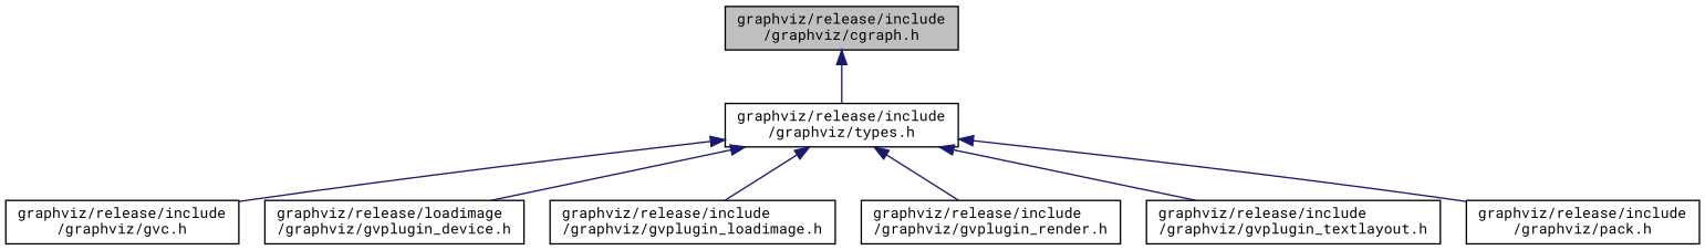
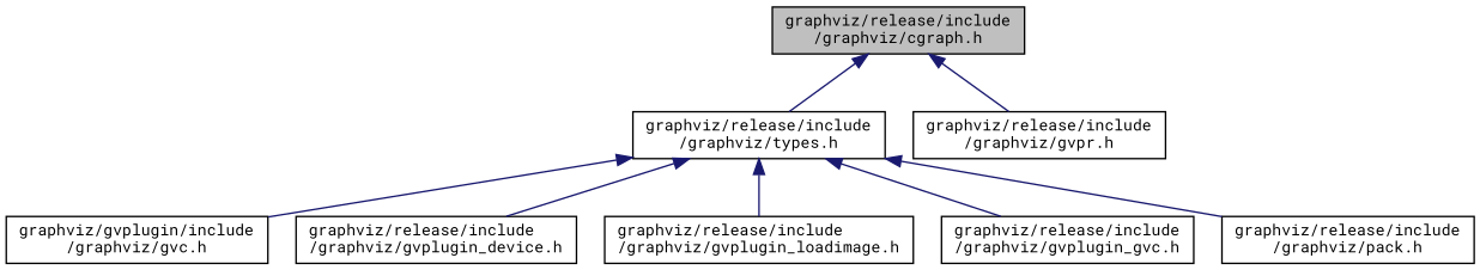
  digraph {
    fontname="Roboto Mono"
    node [color=black fontname="Roboto Mono" fontsize=10 shape=record]
    edge [color=midnightblue dir=back fontname="Roboto Mono" fontsize=10 labelfontname=Helvetica labelfontsize=10 style=solid]
    n1 [fillcolor=grey75 fontcolor=black height=0.2 label="graphviz/release/include\l/graphviz/cgraph.h" style=filled width=0.4]
    n2 [height=0.2 label="graphviz/release/include\l/graphviz/types.h" width=0.4]
-   n4 [height=0.2 label="graphviz/release/include\l/graphviz/gvc.h" width=0.4]
-   n5 [height=0.2 label="graphviz/release/loadimage\l/graphviz/gvplugin_device.h" width=0.4]
+   n3 [height=0.2 label="graphviz/release/include\l/graphviz/gvpr.h" width=0.4]
+   n4 [height=0.2 label="graphviz/gvplugin/include\l/graphviz/gvc.h" width=0.4]
+   n5 [height=0.2 label="graphviz/release/include\l/graphviz/gvplugin_device.h" width=0.4]
    n6 [height=0.2 label="graphviz/release/include\l/graphviz/gvplugin_loadimage.h" width=0.4]
-   n7 [height=0.2 label="graphviz/release/include\l/graphviz/gvplugin_render.h" width=0.4]
-   n8 [height=0.2 label="graphviz/release/include\l/graphviz/gvplugin_textlayout.h" width=0.4]
+   n7 [height=0.2 label="graphviz/release/include\l/graphviz/gvplugin_gvc.h" width=0.4]
    n9 [height=0.2 label="graphviz/release/include\l/graphviz/pack.h" width=0.4]
    n1 -> n2
+   n1 -> n3
    n2 -> n4
    n2 -> n5
    n2 -> n6
    n2 -> n7
-   n2 -> n8
    n2 -> n9
  }
